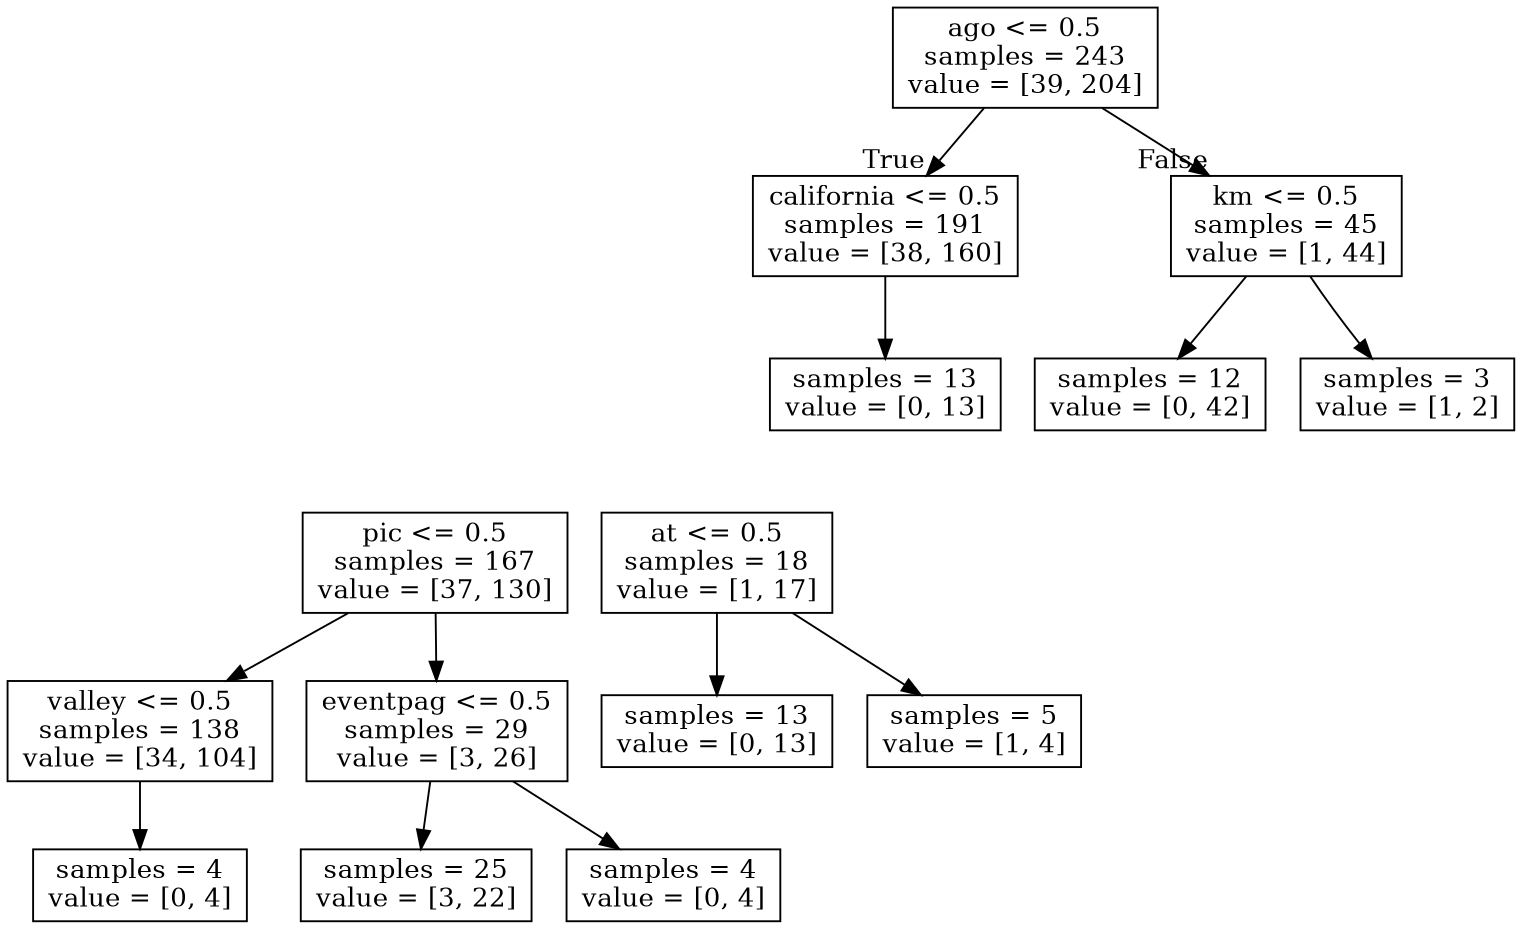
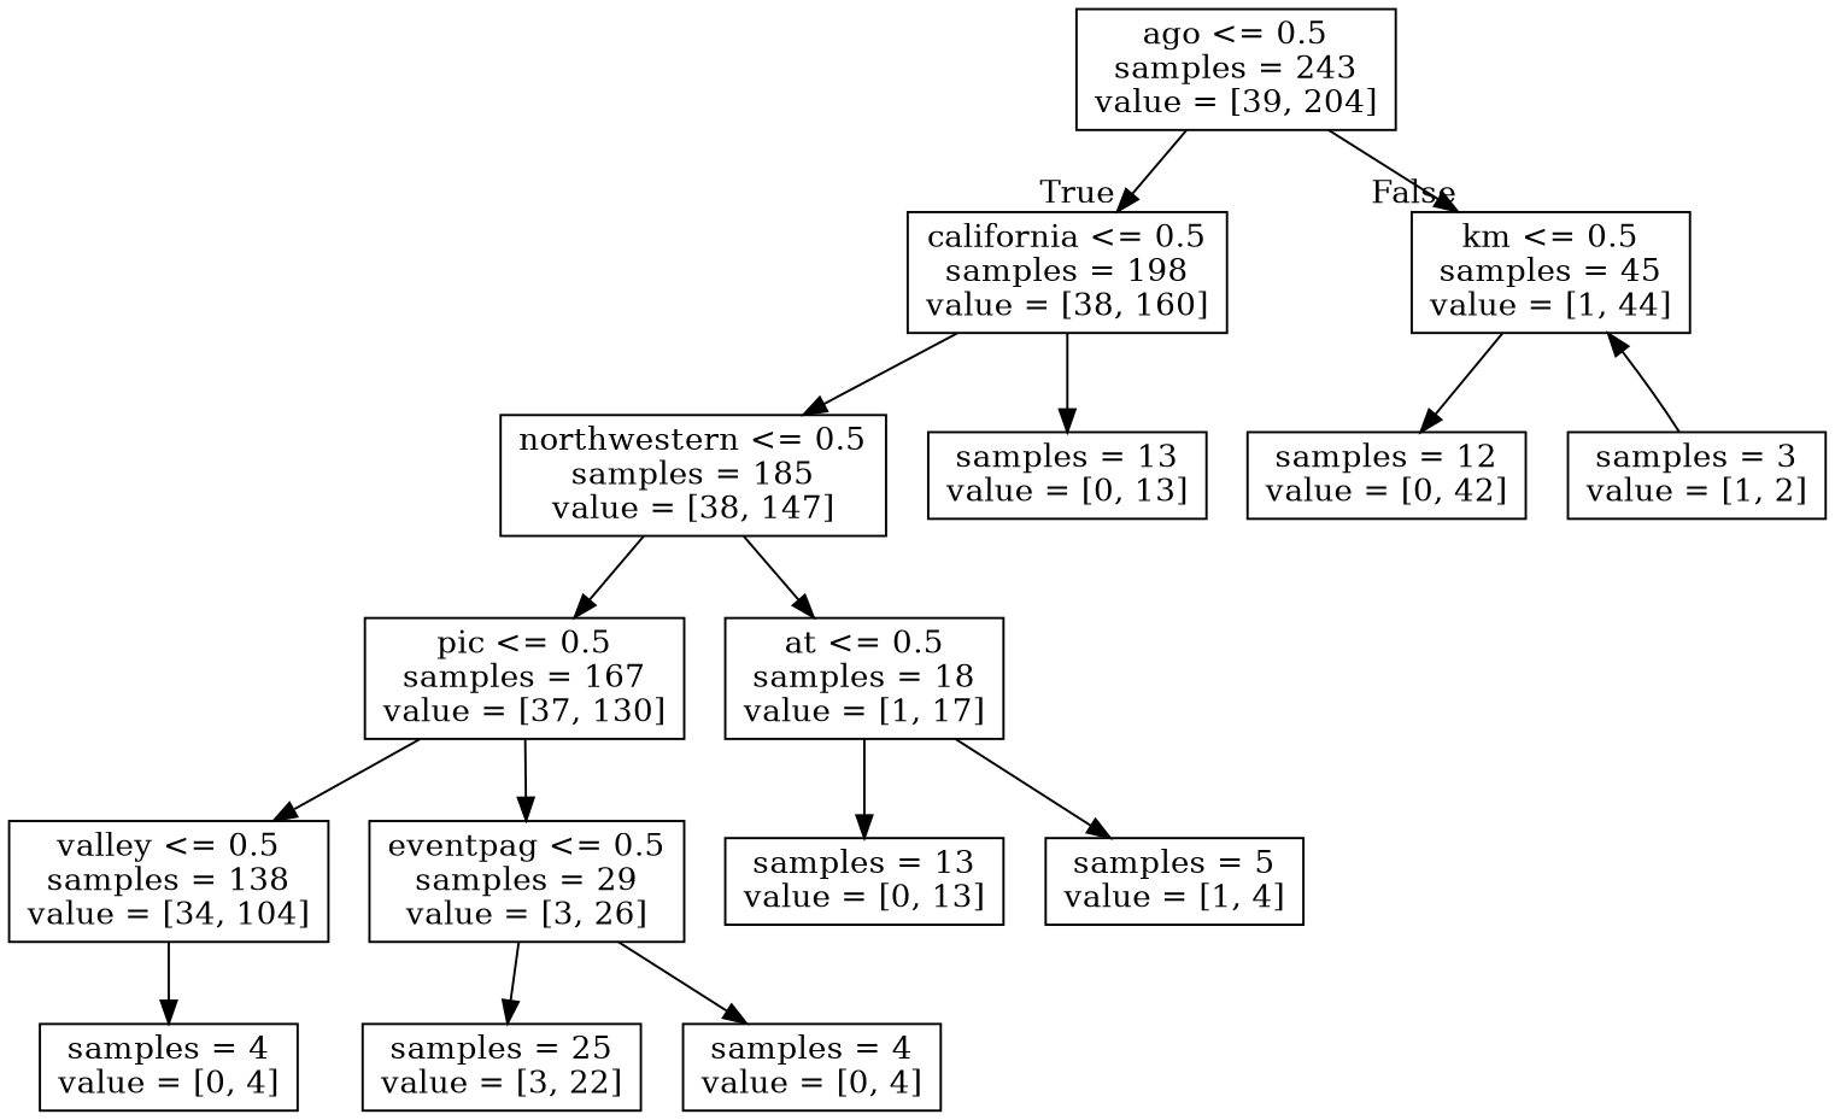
  digraph {
    node [shape=box]
    n1 [label="ago <= 0.5\nsamples = 243\nvalue = [39, 204]"]
-   n2 [label="california <= 0.5\nsamples = 191\nvalue = [38, 160]"]
+   n2 [label="california <= 0.5\nsamples = 198\nvalue = [38, 160]"]
    n3 [label="km <= 0.5\nsamples = 45\nvalue = [1, 44]"]
+   n4 [label="northwestern <= 0.5\nsamples = 185\nvalue = [38, 147]"]
    n5 [label="samples = 13\nvalue = [0, 13]"]
    n6 [label="samples = 12\nvalue = [0, 42]"]
    n7 [label="samples = 3\nvalue = [1, 2]"]
    n8 [label="pic <= 0.5\nsamples = 167\nvalue = [37, 130]"]
    n9 [label="at <= 0.5\nsamples = 18\nvalue = [1, 17]"]
    n10 [label="valley <= 0.5\nsamples = 138\nvalue = [34, 104]"]
    n11 [label="eventpag <= 0.5\nsamples = 29\nvalue = [3, 26]"]
    n12 [label="samples = 13\nvalue = [0, 13]"]
    n13 [label="samples = 5\nvalue = [1, 4]"]
    n14 [label="samples = 4\nvalue = [0, 4]"]
    n15 [label="samples = 25\nvalue = [3, 22]"]
    n16 [label="samples = 4\nvalue = [0, 4]"]
    n1 -> n2 [headlabel=True labelangle=45 labeldistance=2.5]
    n1 -> n3 [headlabel=False labelangle=-45 labeldistance=2.5]
+   n2 -> n4
    n2 -> n5
    n3 -> n6
-   n3 -> n7
+   n7 -> n3
+   n4 -> n8
+   n4 -> n9
    n8 -> n10
    n8 -> n11
    n9 -> n12
    n9 -> n13
    n10 -> n14
    n11 -> n15
    n11 -> n16
  }
